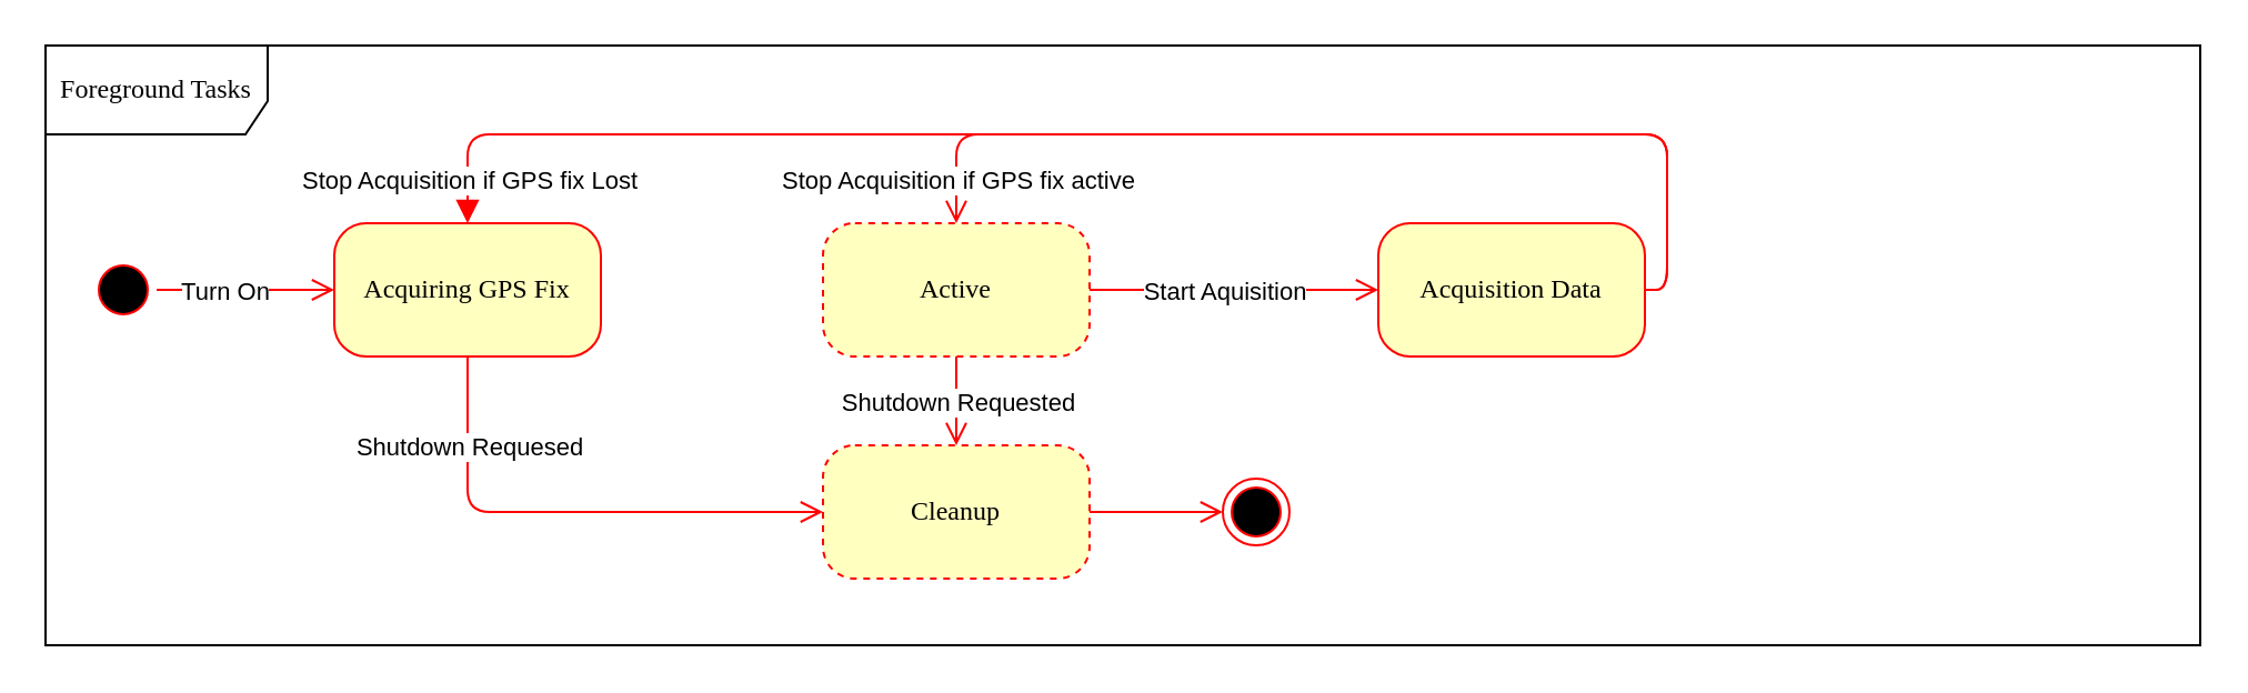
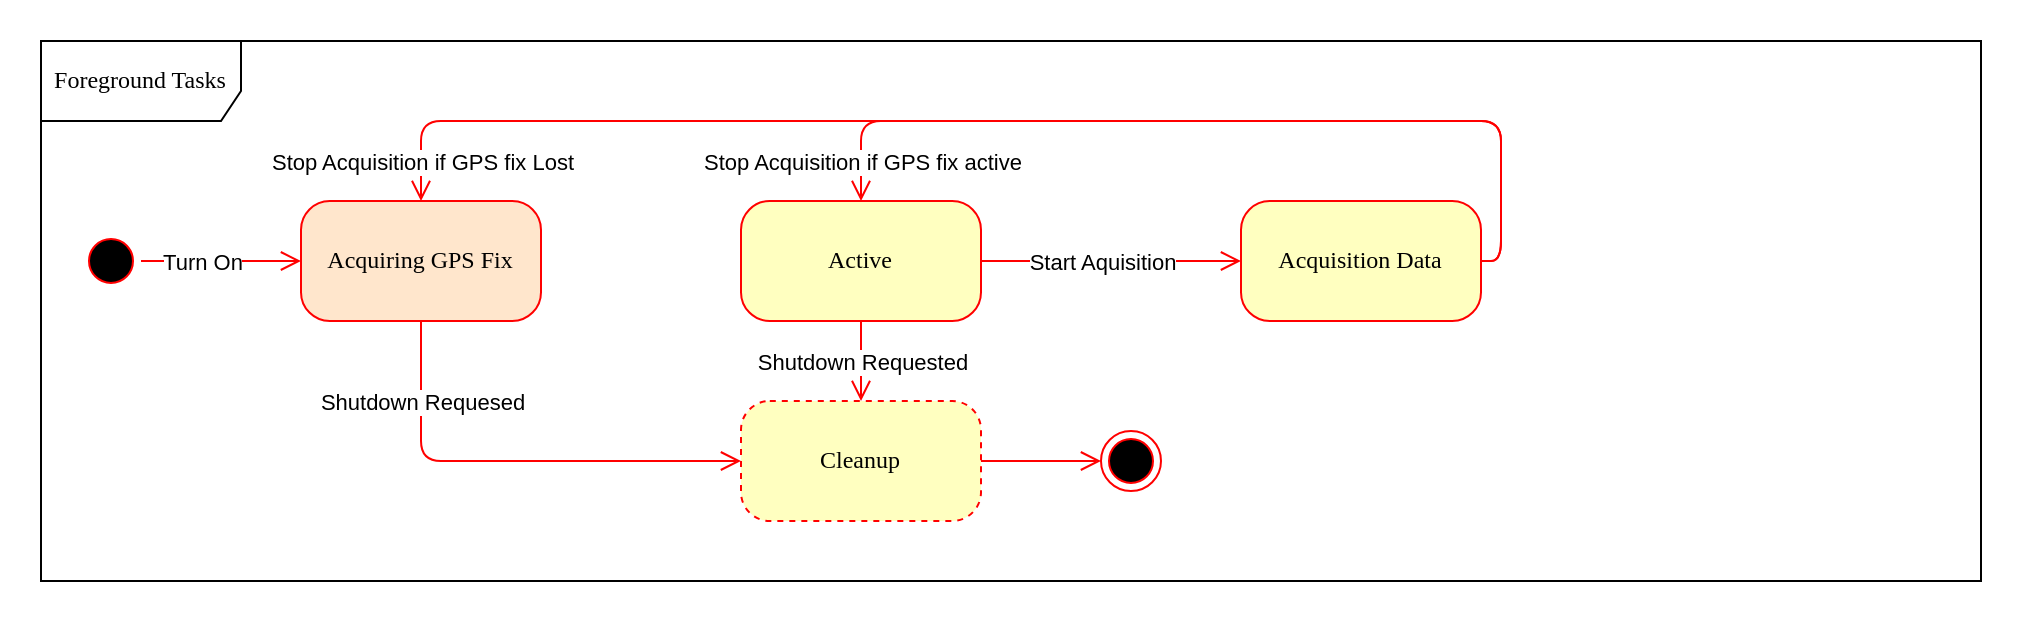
  <mxCell id="0" />
  <mxCell id="1" parent="0" />
  <mxCell id="2" value="Foreground Tasks" style="shape=umlFrame;whiteSpace=wrap;html=1;rounded=1;shadow=0;comic=0;labelBackgroundColor=none;strokeWidth=1;fontFamily=Verdana;fontSize=12;align=center;width=100;height=40;" parent="1" vertex="1"><mxGeometry x="20" y="20" width="970" height="270" as="geometry" /></mxCell>
  <mxCell id="3" value="" style="ellipse;html=1;shape=startState;fillColor=#000000;strokeColor=#ff0000;rounded=1;shadow=0;comic=0;labelBackgroundColor=none;fontFamily=Verdana;fontSize=12;fontColor=#000000;align=center;direction=south;" parent="1" vertex="1"><mxGeometry x="40" y="115" width="30" height="30" as="geometry" /></mxCell>
- <mxCell id="4" value="Acquiring GPS Fix " style="rounded=1;whiteSpace=wrap;html=1;arcSize=24;fillColor=#ffffc0;strokeColor=#ff0000;shadow=0;comic=0;labelBackgroundColor=none;fontFamily=Verdana;fontSize=12;fontColor=#000000;align=center;" parent="1" vertex="1"><mxGeometry x="150" y="100" width="120" height="60" as="geometry" /></mxCell>
+ <mxCell id="4" value="Acquiring GPS Fix " style="rounded=1;whiteSpace=wrap;html=1;arcSize=24;fillColor=#ffe6cc;strokeColor=#ff0000;shadow=0;comic=0;labelBackgroundColor=none;fontFamily=Verdana;fontSize=12;fontColor=#000000;align=center;" parent="1" vertex="1"><mxGeometry x="150" y="100" width="120" height="60" as="geometry" /></mxCell>
  <mxCell id="5" value="Cleanup" style="rounded=1;whiteSpace=wrap;html=1;arcSize=24;fillColor=#ffffc0;strokeColor=#ff0000;shadow=0;comic=0;labelBackgroundColor=none;fontFamily=Verdana;fontSize=12;fontColor=#000000;align=center;dashed=1;" parent="1" vertex="1"><mxGeometry x="370" y="200" width="120" height="60" as="geometry" /></mxCell>
  <mxCell id="6" style="edgeStyle=orthogonalEdgeStyle;html=1;labelBackgroundColor=none;endArrow=open;endSize=8;strokeColor=#ff0000;fontFamily=Verdana;fontSize=12;align=left;" parent="1" source="3" target="4" edge="1"><mxGeometry relative="1" as="geometry" /></mxCell>
  <mxCell id="7" value="Turn On" style="edgeLabel;html=1;align=center;verticalAlign=middle;resizable=0;points=[];" parent="6" vertex="1" connectable="0"><mxGeometry x="0.221" y="1" relative="1" as="geometry"><mxPoint x="-19" y="1" as="offset" /></mxGeometry></mxCell>
  <mxCell id="8" value="" style="ellipse;html=1;shape=endState;fillColor=#000000;strokeColor=#ff0000;rounded=1;shadow=0;comic=0;labelBackgroundColor=none;fontFamily=Verdana;fontSize=12;fontColor=#000000;align=center;" parent="1" vertex="1"><mxGeometry x="550" y="215" width="30" height="30" as="geometry" /></mxCell>
- <mxCell id="9" value="Active" style="rounded=1;whiteSpace=wrap;html=1;arcSize=24;fillColor=#ffffc0;strokeColor=#ff0000;shadow=0;comic=0;labelBackgroundColor=none;fontFamily=Verdana;fontSize=12;fontColor=#000000;align=center;dashed=1;" parent="1" vertex="1"><mxGeometry x="370" y="100" width="120" height="60" as="geometry" /></mxCell>
+ <mxCell id="9" value="Active" style="rounded=1;whiteSpace=wrap;html=1;arcSize=24;fillColor=#ffffc0;strokeColor=#ff0000;shadow=0;comic=0;labelBackgroundColor=none;fontFamily=Verdana;fontSize=12;fontColor=#000000;align=center;" parent="1" vertex="1"><mxGeometry x="370" y="100" width="120" height="60" as="geometry" /></mxCell>
  <mxCell id="10" value="Acquisition Data" style="rounded=1;whiteSpace=wrap;html=1;arcSize=24;fillColor=#ffffc0;strokeColor=#ff0000;shadow=0;comic=0;labelBackgroundColor=none;fontFamily=Verdana;fontSize=12;fontColor=#000000;align=center;" parent="1" vertex="1"><mxGeometry x="620" y="100" width="120" height="60" as="geometry" /></mxCell>
  <mxCell id="11" style="edgeStyle=orthogonalEdgeStyle;html=1;exitX=1;exitY=0.5;entryX=0;entryY=0.5;labelBackgroundColor=none;endArrow=open;endSize=8;strokeColor=#ff0000;fontFamily=Verdana;fontSize=12;align=left;entryDx=0;entryDy=0;exitDx=0;exitDy=0;" parent="1" source="9" target="10" edge="1"><mxGeometry relative="1" as="geometry"><mxPoint x="500" y="300" as="sourcePoint" /><mxPoint x="460" y="255" as="targetPoint" /></mxGeometry></mxCell>
  <mxCell id="12" value="Start Aquisition" style="edgeLabel;html=1;align=center;verticalAlign=middle;resizable=0;points=[];" parent="11" vertex="1" connectable="0"><mxGeometry x="-0.323" relative="1" as="geometry"><mxPoint x="16" as="offset" /></mxGeometry></mxCell>
  <mxCell id="13" style="edgeStyle=orthogonalEdgeStyle;html=1;exitX=1;exitY=0.5;entryX=0.5;entryY=0;labelBackgroundColor=none;endArrow=open;endSize=8;strokeColor=#ff0000;fontFamily=Verdana;fontSize=12;align=left;entryDx=0;entryDy=0;exitDx=0;exitDy=0;" parent="1" source="10" target="9" edge="1"><mxGeometry relative="1" as="geometry"><mxPoint x="500" y="140" as="sourcePoint" /><mxPoint x="860" y="130" as="targetPoint" /><Array as="points"><mxPoint x="750" y="130" /><mxPoint x="750" y="60" /><mxPoint x="430" y="60" /></Array></mxGeometry></mxCell>
  <mxCell id="14" value="Stop Acquisition if GPS fix active " style="edgeLabel;html=1;align=center;verticalAlign=middle;resizable=0;points=[];" parent="13" vertex="1" connectable="0"><mxGeometry x="-0.323" relative="1" as="geometry"><mxPoint x="-251" y="20" as="offset" /></mxGeometry></mxCell>
  <mxCell id="15" style="edgeStyle=orthogonalEdgeStyle;html=1;exitX=0.5;exitY=1;entryX=0;entryY=0.5;labelBackgroundColor=none;endArrow=open;endSize=8;strokeColor=#ff0000;fontFamily=Verdana;fontSize=12;align=left;entryDx=0;entryDy=0;exitDx=0;exitDy=0;" parent="1" source="4" target="5" edge="1"><mxGeometry relative="1" as="geometry"><mxPoint x="500" y="140" as="sourcePoint" /><mxPoint x="630" y="140" as="targetPoint" /><Array as="points"><mxPoint x="210" y="230" /></Array></mxGeometry></mxCell>
  <mxCell id="16" value="Shutdown Requesed" style="edgeLabel;html=1;align=center;verticalAlign=middle;resizable=0;points=[];" parent="15" vertex="1" connectable="0"><mxGeometry x="-0.323" relative="1" as="geometry"><mxPoint x="-8" y="-30" as="offset" /></mxGeometry></mxCell>
  <mxCell id="17" style="edgeStyle=orthogonalEdgeStyle;html=1;exitX=0.5;exitY=1;entryX=0.5;entryY=0;labelBackgroundColor=none;endArrow=open;endSize=8;strokeColor=#ff0000;fontFamily=Verdana;fontSize=12;align=left;entryDx=0;entryDy=0;exitDx=0;exitDy=0;" parent="1" source="9" target="5" edge="1"><mxGeometry relative="1" as="geometry"><mxPoint x="220" y="170" as="sourcePoint" /><mxPoint x="380" y="240" as="targetPoint" /><Array as="points" /></mxGeometry></mxCell>
  <mxCell id="18" style="edgeStyle=orthogonalEdgeStyle;html=1;exitX=1;exitY=0.5;entryX=0;entryY=0.5;labelBackgroundColor=none;endArrow=open;endSize=8;strokeColor=#ff0000;fontFamily=Verdana;fontSize=12;align=left;entryDx=0;entryDy=0;exitDx=0;exitDy=0;" parent="1" source="5" target="8" edge="1"><mxGeometry relative="1" as="geometry"><mxPoint x="220" y="170" as="sourcePoint" /><mxPoint x="380" y="240" as="targetPoint" /><Array as="points"><mxPoint x="540" y="230" /><mxPoint x="540" y="230" /></Array></mxGeometry></mxCell>
  <mxCell id="19" value="Shutdown Requested" style="edgeLabel;html=1;align=center;verticalAlign=middle;resizable=0;points=[];" parent="18" vertex="1" connectable="0"><mxGeometry x="-0.323" relative="1" as="geometry"><mxPoint x="-80" y="-50" as="offset" /></mxGeometry></mxCell>
- <mxCell id="20" style="edgeStyle=orthogonalEdgeStyle;html=1;exitX=1;exitY=0.5;entryX=0.5;entryY=0;labelBackgroundColor=none;endArrow=block;endSize=8;strokeColor=#ff0000;fontFamily=Verdana;fontSize=12;align=left;entryDx=0;entryDy=0;exitDx=0;exitDy=0;" edge="1" parent="1" source="10" target="4"><mxGeometry relative="1" as="geometry"><mxPoint x="750" y="140" as="sourcePoint" /><mxPoint x="440" y="110" as="targetPoint" /><Array as="points"><mxPoint x="750" y="130" /><mxPoint x="750" y="60" /><mxPoint x="210" y="60" /></Array></mxGeometry></mxCell>
+ <mxCell id="20" style="edgeStyle=orthogonalEdgeStyle;html=1;exitX=1;exitY=0.5;entryX=0.5;entryY=0;labelBackgroundColor=none;endArrow=open;endSize=8;strokeColor=#ff0000;fontFamily=Verdana;fontSize=12;align=left;entryDx=0;entryDy=0;exitDx=0;exitDy=0;" edge="1" parent="1" source="10" target="4"><mxGeometry relative="1" as="geometry"><mxPoint x="750" y="140" as="sourcePoint" /><mxPoint x="440" y="110" as="targetPoint" /><Array as="points"><mxPoint x="750" y="130" /><mxPoint x="750" y="60" /><mxPoint x="210" y="60" /></Array></mxGeometry></mxCell>
  <mxCell id="21" value="Stop Acquisition if GPS fix Lost " style="edgeLabel;html=1;align=center;verticalAlign=middle;resizable=0;points=[];" vertex="1" connectable="0" parent="20"><mxGeometry x="-0.323" relative="1" as="geometry"><mxPoint x="-397" y="20" as="offset" /></mxGeometry></mxCell>
